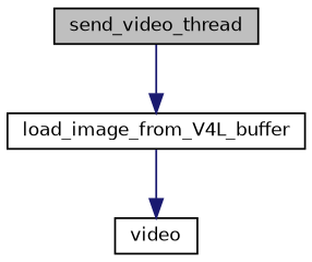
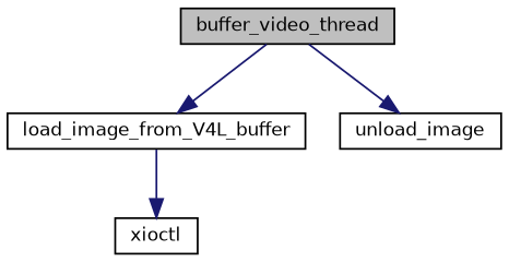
  digraph {
    rankdir=TB
    node [color=black fillcolor=white fontname=Helvetica fontsize=10 shape=record style=filled]
    edge [color=midnightblue fontname=Helvetica fontsize=10 labelfontname=Helvetica labelfontsize=10 style=solid]
-   n1 [fillcolor=grey75 fontcolor=black height=0.2 label=send_video_thread width=0.4]
+   n1 [fillcolor=grey75 fontcolor=black height=0.2 label=buffer_video_thread width=0.4]
    n2 [height=0.2 label=load_image_from_V4L_buffer width=0.4]
-   n4 [height=0.2 label=video width=0.4]
+   n3 [height=0.2 label=unload_image width=0.4]
+   n4 [height=0.2 label=xioctl width=0.4]
    n1 -> n2
+   n1 -> n3
    n2 -> n4
  }
